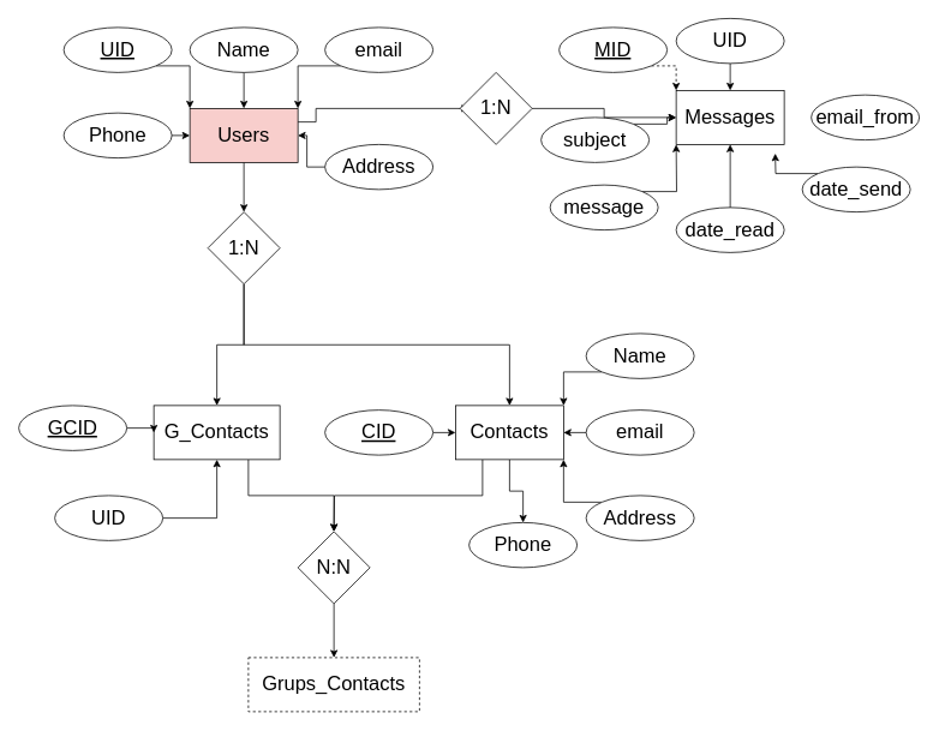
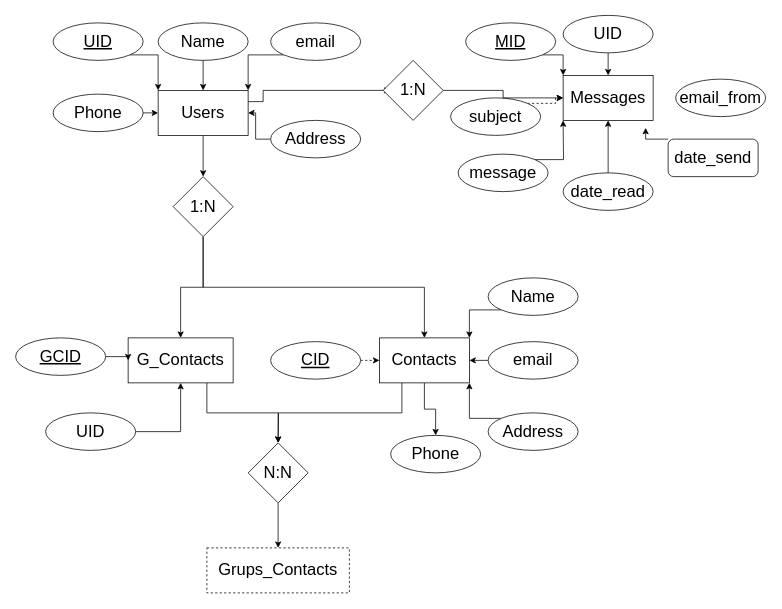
  <mxCell id="0" />
  <mxCell id="1" parent="0" />
  <mxCell id="2" style="edgeStyle=orthogonalEdgeStyle;rounded=0;orthogonalLoop=1;jettySize=auto;html=1;exitX=1;exitY=0.25;exitDx=0;exitDy=0;entryX=1.333;entryY=-0.8;entryDx=0;entryDy=0;entryPerimeter=0;fontSize=22;" edge="1" parent="1" source="4" target="11"><mxGeometry relative="1" as="geometry" /></mxCell>
  <mxCell id="3" style="edgeStyle=orthogonalEdgeStyle;rounded=0;orthogonalLoop=1;jettySize=auto;html=1;exitX=0.5;exitY=1;exitDx=0;exitDy=0;entryX=0.5;entryY=0;entryDx=0;entryDy=0;fontSize=22;" edge="1" parent="1" source="4" target="33"><mxGeometry relative="1" as="geometry" /></mxCell>
- <mxCell id="4" value="&lt;font style=&quot;font-size: 22px;&quot;&gt;Users&lt;/font&gt;" style="rounded=0;whiteSpace=wrap;html=1;fillColor=#f8cecc;" vertex="1" parent="1"><mxGeometry x="210" y="120" width="120" height="60" as="geometry" /></mxCell>
+ <mxCell id="4" value="&lt;font style=&quot;font-size: 22px;&quot;&gt;Users&lt;/font&gt;" style="rounded=0;whiteSpace=wrap;html=1;" vertex="1" parent="1"><mxGeometry x="210" y="120" width="120" height="60" as="geometry" /></mxCell>
  <mxCell id="5" style="edgeStyle=orthogonalEdgeStyle;rounded=0;orthogonalLoop=1;jettySize=auto;html=1;exitX=0.75;exitY=1;exitDx=0;exitDy=0;entryX=0.5;entryY=0;entryDx=0;entryDy=0;fontSize=22;" edge="1" parent="1" source="6" target="54"><mxGeometry relative="1" as="geometry" /></mxCell>
  <mxCell id="6" value="G_Contacts" style="rounded=0;whiteSpace=wrap;html=1;fontSize=22;" vertex="1" parent="1"><mxGeometry x="170" y="450" width="140" height="60" as="geometry" /></mxCell>
  <mxCell id="7" value="Messages" style="rounded=0;whiteSpace=wrap;html=1;fontSize=22;" vertex="1" parent="1"><mxGeometry x="750" y="100" width="120" height="60" as="geometry" /></mxCell>
  <mxCell id="8" style="edgeStyle=orthogonalEdgeStyle;rounded=0;orthogonalLoop=1;jettySize=auto;html=1;exitX=1;exitY=1;exitDx=0;exitDy=0;entryX=0;entryY=0;entryDx=0;entryDy=0;fontSize=22;" edge="1" parent="1" source="9" target="4"><mxGeometry relative="1" as="geometry" /></mxCell>
  <mxCell id="9" value="&lt;u&gt;UID&lt;/u&gt;" style="ellipse;whiteSpace=wrap;html=1;fontSize=22;" vertex="1" parent="1"><mxGeometry x="70" y="30" width="120" height="50" as="geometry" /></mxCell>
  <mxCell id="10" style="edgeStyle=orthogonalEdgeStyle;rounded=0;orthogonalLoop=1;jettySize=auto;html=1;exitX=0;exitY=0.5;exitDx=0;exitDy=0;entryX=1;entryY=0.5;entryDx=0;entryDy=0;fontSize=22;" edge="1" parent="1" source="11" target="4"><mxGeometry relative="1" as="geometry" /></mxCell>
  <mxCell id="11" value="Address" style="ellipse;whiteSpace=wrap;html=1;fontSize=22;" vertex="1" parent="1"><mxGeometry x="360" y="160" width="120" height="50" as="geometry" /></mxCell>
  <mxCell id="12" style="edgeStyle=orthogonalEdgeStyle;rounded=0;orthogonalLoop=1;jettySize=auto;html=1;exitX=1;exitY=0.5;exitDx=0;exitDy=0;entryX=0;entryY=0.5;entryDx=0;entryDy=0;fontSize=22;" edge="1" parent="1" source="13" target="4"><mxGeometry relative="1" as="geometry" /></mxCell>
  <mxCell id="13" value="Phone" style="ellipse;whiteSpace=wrap;html=1;fontSize=22;" vertex="1" parent="1"><mxGeometry x="70" y="125" width="120" height="50" as="geometry" /></mxCell>
  <mxCell id="14" style="edgeStyle=orthogonalEdgeStyle;rounded=0;orthogonalLoop=1;jettySize=auto;html=1;exitX=0;exitY=1;exitDx=0;exitDy=0;entryX=1;entryY=0;entryDx=0;entryDy=0;fontSize=22;" edge="1" parent="1" source="15" target="4"><mxGeometry relative="1" as="geometry" /></mxCell>
  <mxCell id="15" value="email" style="ellipse;whiteSpace=wrap;html=1;fontSize=22;" vertex="1" parent="1"><mxGeometry x="360" y="30" width="120" height="50" as="geometry" /></mxCell>
  <mxCell id="16" style="edgeStyle=orthogonalEdgeStyle;rounded=0;orthogonalLoop=1;jettySize=auto;html=1;exitX=0.5;exitY=1;exitDx=0;exitDy=0;entryX=0.5;entryY=0;entryDx=0;entryDy=0;fontSize=22;" edge="1" parent="1" source="17" target="4"><mxGeometry relative="1" as="geometry" /></mxCell>
  <mxCell id="17" value="Name" style="ellipse;whiteSpace=wrap;html=1;fontSize=22;" vertex="1" parent="1"><mxGeometry x="210" y="30" width="120" height="50" as="geometry" /></mxCell>
  <mxCell id="18" style="edgeStyle=orthogonalEdgeStyle;rounded=0;orthogonalLoop=1;jettySize=auto;html=1;exitX=1;exitY=0.5;exitDx=0;exitDy=0;entryX=0;entryY=0.5;entryDx=0;entryDy=0;fontSize=22;" edge="1" parent="1" source="19" target="6"><mxGeometry relative="1" as="geometry" /></mxCell>
  <mxCell id="19" value="&lt;u&gt;GCID&lt;/u&gt;" style="ellipse;whiteSpace=wrap;html=1;fontSize=22;" vertex="1" parent="1"><mxGeometry x="20" y="450" width="120" height="50" as="geometry" /></mxCell>
  <mxCell id="20" value="email_from" style="ellipse;whiteSpace=wrap;html=1;fontSize=22;" vertex="1" parent="1"><mxGeometry x="900" y="105" width="120" height="50" as="geometry" /></mxCell>
  <mxCell id="21" style="edgeStyle=orthogonalEdgeStyle;rounded=0;orthogonalLoop=1;jettySize=auto;html=1;exitX=0;exitY=0;exitDx=0;exitDy=0;fontSize=22;" edge="1" parent="1" source="22"><mxGeometry relative="1" as="geometry"><mxPoint x="860" y="170" as="targetPoint" /></mxGeometry></mxCell>
- <mxCell id="22" value="date_send" style="ellipse;whiteSpace=wrap;html=1;fontSize=22;" vertex="1" parent="1"><mxGeometry x="890" y="185" width="120" height="50" as="geometry" /></mxCell>
+ <mxCell id="22" value="date_send" style="whiteSpace=wrap;html=1;fontSize=22;rounded=1;" vertex="1" parent="1"><mxGeometry x="890" y="185" width="120" height="50" as="geometry" /></mxCell>
  <mxCell id="23" style="edgeStyle=orthogonalEdgeStyle;rounded=0;orthogonalLoop=1;jettySize=auto;html=1;exitX=0.5;exitY=0;exitDx=0;exitDy=0;entryX=0.5;entryY=1;entryDx=0;entryDy=0;fontSize=22;" edge="1" parent="1" source="24" target="7"><mxGeometry relative="1" as="geometry" /></mxCell>
  <mxCell id="24" value="date_read" style="ellipse;whiteSpace=wrap;html=1;fontSize=22;" vertex="1" parent="1"><mxGeometry x="750" y="230" width="120" height="50" as="geometry" /></mxCell>
- <mxCell id="25" style="edgeStyle=orthogonalEdgeStyle;rounded=0;orthogonalLoop=1;jettySize=auto;html=1;exitX=1;exitY=0;exitDx=0;exitDy=0;entryX=0;entryY=0.5;entryDx=0;entryDy=0;fontSize=22;" edge="1" parent="1" source="26" target="7"><mxGeometry relative="1" as="geometry" /></mxCell>
+ <mxCell id="25" style="edgeStyle=orthogonalEdgeStyle;rounded=0;orthogonalLoop=1;jettySize=auto;html=1;exitX=1;exitY=0;exitDx=0;exitDy=0;entryX=0;entryY=0.5;entryDx=0;entryDy=0;fontSize=22;dashed=1;" edge="1" parent="1" source="26" target="7"><mxGeometry relative="1" as="geometry" /></mxCell>
  <mxCell id="26" value="subject" style="ellipse;whiteSpace=wrap;html=1;fontSize=22;" vertex="1" parent="1"><mxGeometry x="600" y="130" width="120" height="50" as="geometry" /></mxCell>
  <mxCell id="27" style="edgeStyle=orthogonalEdgeStyle;rounded=0;orthogonalLoop=1;jettySize=auto;html=1;exitX=1;exitY=0;exitDx=0;exitDy=0;fontSize=22;" edge="1" parent="1" source="28"><mxGeometry relative="1" as="geometry"><mxPoint x="750" y="160" as="targetPoint" /></mxGeometry></mxCell>
  <mxCell id="28" value="message" style="ellipse;whiteSpace=wrap;html=1;fontSize=22;" vertex="1" parent="1"><mxGeometry x="610" y="205" width="120" height="50" as="geometry" /></mxCell>
  <mxCell id="29" style="edgeStyle=orthogonalEdgeStyle;rounded=0;orthogonalLoop=1;jettySize=auto;html=1;exitX=1;exitY=0.5;exitDx=0;exitDy=0;entryX=0;entryY=0.5;entryDx=0;entryDy=0;fontSize=22;" edge="1" parent="1" source="30" target="7"><mxGeometry relative="1" as="geometry" /></mxCell>
  <mxCell id="30" value="1:N" style="rhombus;whiteSpace=wrap;html=1;fontSize=22;" vertex="1" parent="1"><mxGeometry x="510" y="80" width="80" height="80" as="geometry" /></mxCell>
  <mxCell id="31" style="edgeStyle=orthogonalEdgeStyle;rounded=0;orthogonalLoop=1;jettySize=auto;html=1;exitX=0.5;exitY=1;exitDx=0;exitDy=0;entryX=0.5;entryY=0;entryDx=0;entryDy=0;fontSize=22;" edge="1" parent="1" source="33" target="40"><mxGeometry relative="1" as="geometry" /></mxCell>
  <mxCell id="32" style="edgeStyle=orthogonalEdgeStyle;rounded=0;orthogonalLoop=1;jettySize=auto;html=1;exitX=0.5;exitY=1;exitDx=0;exitDy=0;entryX=0.5;entryY=0;entryDx=0;entryDy=0;fontSize=22;" edge="1" parent="1" source="33" target="6"><mxGeometry relative="1" as="geometry" /></mxCell>
  <mxCell id="33" value="1:N" style="rhombus;whiteSpace=wrap;html=1;fontSize=22;" vertex="1" parent="1"><mxGeometry x="230" y="235" width="80" height="80" as="geometry" /></mxCell>
- <mxCell id="34" style="edgeStyle=orthogonalEdgeStyle;rounded=0;orthogonalLoop=1;jettySize=auto;html=1;exitX=1;exitY=1;exitDx=0;exitDy=0;entryX=0;entryY=0;entryDx=0;entryDy=0;fontSize=22;dashed=1;" edge="1" parent="1" source="35" target="7"><mxGeometry relative="1" as="geometry" /></mxCell>
+ <mxCell id="34" style="edgeStyle=orthogonalEdgeStyle;rounded=0;orthogonalLoop=1;jettySize=auto;html=1;exitX=1;exitY=1;exitDx=0;exitDy=0;entryX=0;entryY=0;entryDx=0;entryDy=0;fontSize=22;" edge="1" parent="1" source="35" target="7"><mxGeometry relative="1" as="geometry" /></mxCell>
  <mxCell id="35" value="&lt;u&gt;MID&lt;/u&gt;" style="ellipse;whiteSpace=wrap;html=1;fontSize=22;" vertex="1" parent="1"><mxGeometry x="620" y="30" width="120" height="50" as="geometry" /></mxCell>
  <mxCell id="36" style="edgeStyle=orthogonalEdgeStyle;rounded=0;orthogonalLoop=1;jettySize=auto;html=1;exitX=0.5;exitY=1;exitDx=0;exitDy=0;entryX=0.5;entryY=0;entryDx=0;entryDy=0;fontSize=22;" edge="1" parent="1" source="37" target="7"><mxGeometry relative="1" as="geometry" /></mxCell>
  <mxCell id="37" value="UID" style="ellipse;whiteSpace=wrap;html=1;fontSize=22;" vertex="1" parent="1"><mxGeometry x="750" y="20" width="120" height="50" as="geometry" /></mxCell>
  <mxCell id="38" style="edgeStyle=orthogonalEdgeStyle;rounded=0;orthogonalLoop=1;jettySize=auto;html=1;exitX=0.25;exitY=1;exitDx=0;exitDy=0;fontSize=22;" edge="1" parent="1" source="40"><mxGeometry relative="1" as="geometry"><mxPoint x="370" y="590" as="targetPoint" /></mxGeometry></mxCell>
  <mxCell id="39" value="" style="edgeStyle=orthogonalEdgeStyle;rounded=0;orthogonalLoop=1;jettySize=auto;html=1;fontSize=22;" edge="1" parent="1" source="40" target="43"><mxGeometry relative="1" as="geometry" /></mxCell>
  <mxCell id="40" value="Contacts" style="rounded=0;whiteSpace=wrap;html=1;fontSize=22;" vertex="1" parent="1"><mxGeometry x="505" y="450" width="120" height="60" as="geometry" /></mxCell>
  <mxCell id="41" style="edgeStyle=orthogonalEdgeStyle;rounded=0;orthogonalLoop=1;jettySize=auto;html=1;exitX=0;exitY=0;exitDx=0;exitDy=0;entryX=1;entryY=1;entryDx=0;entryDy=0;fontSize=22;" edge="1" parent="1" source="42" target="40"><mxGeometry relative="1" as="geometry" /></mxCell>
  <mxCell id="42" value="Address" style="ellipse;whiteSpace=wrap;html=1;fontSize=22;" vertex="1" parent="1"><mxGeometry x="650" y="550" width="120" height="50" as="geometry" /></mxCell>
  <mxCell id="43" value="Phone" style="ellipse;whiteSpace=wrap;html=1;fontSize=22;" vertex="1" parent="1"><mxGeometry x="520" y="580" width="120" height="50" as="geometry" /></mxCell>
  <mxCell id="44" style="edgeStyle=orthogonalEdgeStyle;rounded=0;orthogonalLoop=1;jettySize=auto;html=1;exitX=0;exitY=0.5;exitDx=0;exitDy=0;entryX=1;entryY=0.5;entryDx=0;entryDy=0;fontSize=22;" edge="1" parent="1" source="45" target="40"><mxGeometry relative="1" as="geometry" /></mxCell>
  <mxCell id="45" value="email" style="ellipse;whiteSpace=wrap;html=1;fontSize=22;" vertex="1" parent="1"><mxGeometry x="650" y="455" width="120" height="50" as="geometry" /></mxCell>
  <mxCell id="46" style="edgeStyle=orthogonalEdgeStyle;rounded=0;orthogonalLoop=1;jettySize=auto;html=1;exitX=0;exitY=1;exitDx=0;exitDy=0;entryX=1;entryY=0;entryDx=0;entryDy=0;fontSize=22;" edge="1" parent="1" source="47" target="40"><mxGeometry relative="1" as="geometry" /></mxCell>
  <mxCell id="47" value="Name" style="ellipse;whiteSpace=wrap;html=1;fontSize=22;" vertex="1" parent="1"><mxGeometry x="650" y="370" width="120" height="50" as="geometry" /></mxCell>
  <mxCell id="48" style="edgeStyle=orthogonalEdgeStyle;rounded=0;orthogonalLoop=1;jettySize=auto;html=1;exitX=1;exitY=0.5;exitDx=0;exitDy=0;entryX=0.5;entryY=1;entryDx=0;entryDy=0;fontSize=22;" edge="1" parent="1" source="49" target="6"><mxGeometry relative="1" as="geometry" /></mxCell>
  <mxCell id="49" value="UID" style="ellipse;whiteSpace=wrap;html=1;fontSize=22;" vertex="1" parent="1"><mxGeometry x="60" y="550" width="120" height="50" as="geometry" /></mxCell>
- <mxCell id="50" style="edgeStyle=orthogonalEdgeStyle;rounded=0;orthogonalLoop=1;jettySize=auto;html=1;exitX=1;exitY=0.5;exitDx=0;exitDy=0;entryX=0;entryY=0.5;entryDx=0;entryDy=0;fontSize=22;" edge="1" parent="1" source="51" target="40"><mxGeometry relative="1" as="geometry" /></mxCell>
+ <mxCell id="50" style="edgeStyle=orthogonalEdgeStyle;rounded=0;orthogonalLoop=1;jettySize=auto;html=1;exitX=1;exitY=0.5;exitDx=0;exitDy=0;entryX=0;entryY=0.5;entryDx=0;entryDy=0;fontSize=22;dashed=1;" edge="1" parent="1" source="51" target="40"><mxGeometry relative="1" as="geometry" /></mxCell>
  <mxCell id="51" value="&lt;u&gt;CID&lt;/u&gt;" style="ellipse;whiteSpace=wrap;html=1;fontSize=22;" vertex="1" parent="1"><mxGeometry x="360" y="455" width="120" height="50" as="geometry" /></mxCell>
  <mxCell id="52" value="Grups_Contacts" style="rounded=0;whiteSpace=wrap;html=1;fontSize=22;dashed=1;" vertex="1" parent="1"><mxGeometry x="275" y="730" width="190" height="60" as="geometry" /></mxCell>
  <mxCell id="53" style="edgeStyle=orthogonalEdgeStyle;rounded=0;orthogonalLoop=1;jettySize=auto;html=1;exitX=0.5;exitY=1;exitDx=0;exitDy=0;entryX=0.5;entryY=0;entryDx=0;entryDy=0;fontSize=22;" edge="1" parent="1" source="54" target="52"><mxGeometry relative="1" as="geometry" /></mxCell>
  <mxCell id="54" value="N:N" style="rhombus;whiteSpace=wrap;html=1;fontSize=22;" vertex="1" parent="1"><mxGeometry x="330" y="590" width="80" height="80" as="geometry" /></mxCell>
